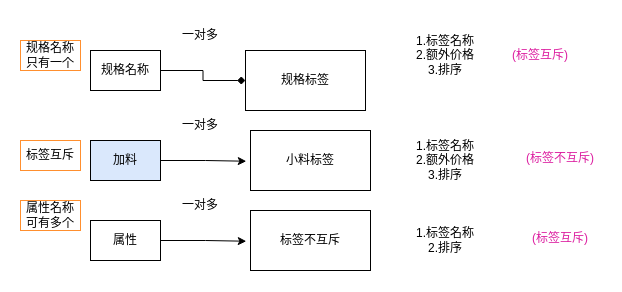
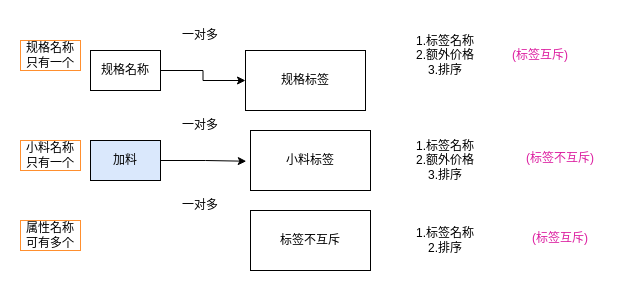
  <mxCell id="0" />
  <mxCell id="1" parent="0" />
- <mxCell id="2" style="edgeStyle=orthogonalEdgeStyle;rounded=0;orthogonalLoop=1;jettySize=auto;html=1;exitX=1;exitY=0.5;exitDx=0;exitDy=0;entryX=0;entryY=0.5;entryDx=0;entryDy=0;endArrow=diamond;" edge="1" parent="1" source="3" target="4"><mxGeometry relative="1" as="geometry" /></mxCell>
+ <mxCell id="2" style="edgeStyle=orthogonalEdgeStyle;rounded=0;orthogonalLoop=1;jettySize=auto;html=1;exitX=1;exitY=0.5;exitDx=0;exitDy=0;entryX=0;entryY=0.5;entryDx=0;entryDy=0;" edge="1" parent="1" source="3" target="4"><mxGeometry relative="1" as="geometry" /></mxCell>
  <mxCell id="3" value="规格名称" style="rounded=0;whiteSpace=wrap;html=1;" parent="1" vertex="1"><mxGeometry x="90" y="50" width="70" height="40" as="geometry" /></mxCell>
  <mxCell id="4" value="规格标签" style="rounded=0;whiteSpace=wrap;html=1;" vertex="1" parent="1"><mxGeometry x="245" y="50" width="120" height="60" as="geometry" /></mxCell>
  <mxCell id="5" value="一对多" style="text;html=1;strokeColor=none;fillColor=none;align=center;verticalAlign=middle;whiteSpace=wrap;rounded=0;" vertex="1" parent="1"><mxGeometry x="170" y="20" width="60" height="30" as="geometry" /></mxCell>
  <mxCell id="6" value="1.标签名称&lt;br&gt;2.额外价格&lt;br&gt;3.排序" style="text;html=1;strokeColor=none;fillColor=none;align=center;verticalAlign=middle;whiteSpace=wrap;rounded=0;" vertex="1" parent="1"><mxGeometry x="400" y="40" width="90" height="30" as="geometry" /></mxCell>
  <mxCell id="7" value="加料" style="rounded=0;whiteSpace=wrap;html=1;fillColor=#dae8fc;" vertex="1" parent="1"><mxGeometry x="90" y="140" width="70" height="40" as="geometry" /></mxCell>
  <mxCell id="8" value="小料标签" style="rounded=0;whiteSpace=wrap;html=1;" vertex="1" parent="1"><mxGeometry x="250" y="130" width="120" height="60" as="geometry" /></mxCell>
  <mxCell id="9" value="规格名称只有一个" style="text;html=1;strokeColor=#FF8F2E;fillColor=none;align=center;verticalAlign=middle;whiteSpace=wrap;rounded=0;" vertex="1" parent="1"><mxGeometry x="20" y="40" width="60" height="30" as="geometry" /></mxCell>
- <mxCell id="10" value="标签互斥" style="text;html=1;strokeColor=#FF8F2E;fillColor=none;align=center;verticalAlign=middle;whiteSpace=wrap;rounded=0;" vertex="1" parent="1"><mxGeometry x="20" y="140" width="60" height="30" as="geometry" /></mxCell>
+ <mxCell id="10" value="小料名称只有一个" style="text;html=1;strokeColor=#FF8F2E;fillColor=none;align=center;verticalAlign=middle;whiteSpace=wrap;rounded=0;" vertex="1" parent="1"><mxGeometry x="20" y="140" width="60" height="30" as="geometry" /></mxCell>
  <mxCell id="11" value="1.标签名称&lt;br&gt;2.额外价格&lt;br&gt;3.排序" style="text;html=1;strokeColor=none;fillColor=none;align=center;verticalAlign=middle;whiteSpace=wrap;rounded=0;" vertex="1" parent="1"><mxGeometry x="395" y="145" width="100" height="30" as="geometry" /></mxCell>
  <mxCell id="12" value="&lt;font color=&quot;#dc1ea0&quot;&gt;(标签互斥)&lt;/font&gt;" style="text;html=1;strokeColor=none;fillColor=none;align=center;verticalAlign=middle;whiteSpace=wrap;rounded=0;" vertex="1" parent="1"><mxGeometry x="510" y="40" width="60" height="30" as="geometry" /></mxCell>
  <mxCell id="13" value="&lt;font color=&quot;#dc1ea0&quot;&gt;(标签不互斥)&lt;/font&gt;" style="text;html=1;strokeColor=none;fillColor=none;align=center;verticalAlign=middle;whiteSpace=wrap;rounded=0;" vertex="1" parent="1"><mxGeometry x="520" y="145" width="80" height="25" as="geometry" /></mxCell>
  <mxCell id="14" style="edgeStyle=orthogonalEdgeStyle;rounded=0;orthogonalLoop=1;jettySize=auto;html=1;exitX=1;exitY=0.5;exitDx=0;exitDy=0;entryX=-0.035;entryY=0.512;entryDx=0;entryDy=0;entryPerimeter=0;" edge="1" parent="1" source="7" target="8"><mxGeometry relative="1" as="geometry" /></mxCell>
  <mxCell id="15" value="一对多" style="text;html=1;strokeColor=none;fillColor=none;align=center;verticalAlign=middle;whiteSpace=wrap;rounded=0;" vertex="1" parent="1"><mxGeometry x="170" y="110" width="60" height="30" as="geometry" /></mxCell>
- <mxCell id="16" value="属性" style="rounded=0;whiteSpace=wrap;html=1;" vertex="1" parent="1"><mxGeometry x="90" y="220" width="70" height="40" as="geometry" /></mxCell>
  <mxCell id="17" value="标签不互斥" style="rounded=0;whiteSpace=wrap;html=1;" vertex="1" parent="1"><mxGeometry x="250" y="210" width="120" height="60" as="geometry" /></mxCell>
- <mxCell id="18" value="属性名称可有多个" style="text;html=1;strokeColor=#FF8F2E;fillColor=none;align=center;verticalAlign=middle;whiteSpace=wrap;rounded=0;" vertex="1" parent="1"><mxGeometry x="20" y="200" width="60" height="30" as="geometry" /></mxCell>
+ <mxCell id="18" value="属性名称可有多个" style="text;html=1;strokeColor=#FF8F2E;fillColor=none;align=center;verticalAlign=middle;whiteSpace=wrap;rounded=0;" vertex="1" parent="1"><mxGeometry x="20" y="220" width="60" height="30" as="geometry" /></mxCell>
  <mxCell id="19" value="1.标签名称&lt;br&gt;2.排序" style="text;html=1;strokeColor=none;fillColor=none;align=center;verticalAlign=middle;whiteSpace=wrap;rounded=0;" vertex="1" parent="1"><mxGeometry x="395" y="225" width="100" height="30" as="geometry" /></mxCell>
  <mxCell id="20" value="&lt;font color=&quot;#dc1ea0&quot;&gt;(标签互斥)&lt;/font&gt;" style="text;html=1;strokeColor=none;fillColor=none;align=center;verticalAlign=middle;whiteSpace=wrap;rounded=0;" vertex="1" parent="1"><mxGeometry x="520" y="225" width="80" height="25" as="geometry" /></mxCell>
- <mxCell id="21" style="edgeStyle=orthogonalEdgeStyle;rounded=0;orthogonalLoop=1;jettySize=auto;html=1;exitX=1;exitY=0.5;exitDx=0;exitDy=0;entryX=-0.035;entryY=0.512;entryDx=0;entryDy=0;entryPerimeter=0;" edge="1" parent="1" source="16" target="17"><mxGeometry relative="1" as="geometry" /></mxCell>
  <mxCell id="22" value="一对多" style="text;html=1;strokeColor=none;fillColor=none;align=center;verticalAlign=middle;whiteSpace=wrap;rounded=0;" vertex="1" parent="1"><mxGeometry x="170" y="190" width="60" height="30" as="geometry" /></mxCell>
